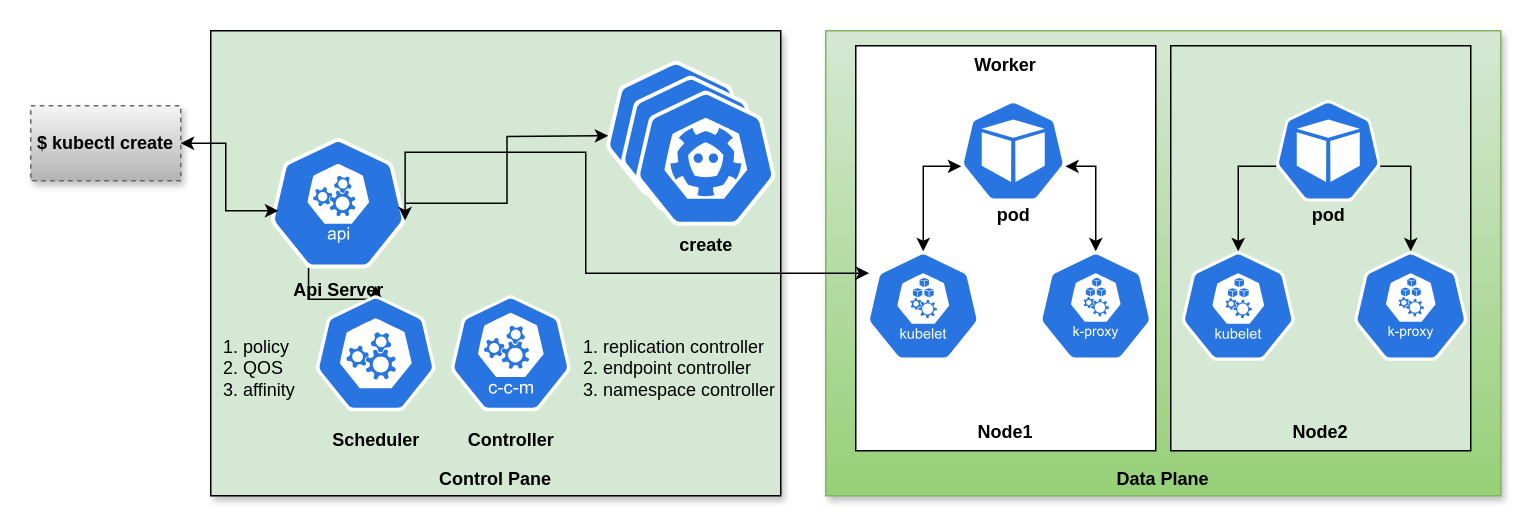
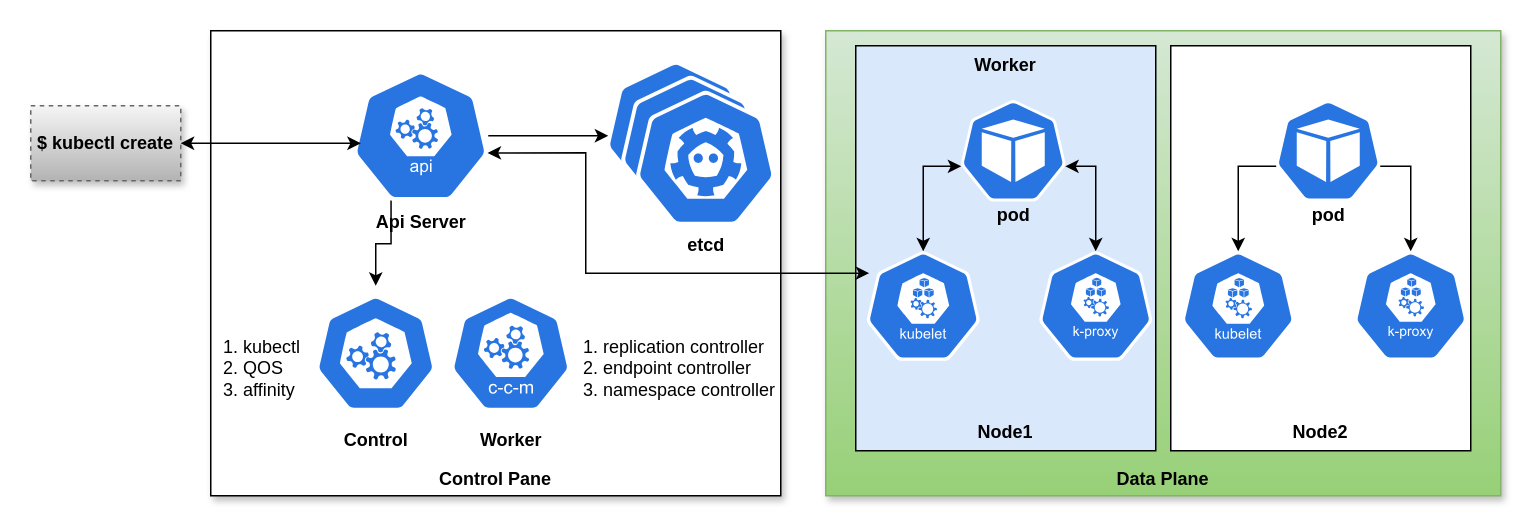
  <mxCell id="0" />
  <mxCell id="1" parent="0" />
  <mxCell id="2" value="&lt;b&gt;$ kubectl create&lt;/b&gt;" style="rounded=0;whiteSpace=wrap;html=1;shadow=1;gradientColor=#b3b3b3;fillColor=#f5f5f5;strokeColor=#666666;dashed=1;" parent="1" vertex="1"><mxGeometry x="20" y="70" width="100" height="50" as="geometry" /></mxCell>
- <mxCell id="3" value="&lt;b&gt;&lt;br&gt;&lt;br&gt;&lt;br&gt;&lt;br&gt;&lt;br&gt;&lt;br&gt;&lt;br&gt;&lt;br&gt;&lt;br&gt;&lt;br&gt;&lt;br&gt;&lt;br&gt;&lt;br&gt;&lt;br&gt;&lt;br&gt;&lt;br&gt;&lt;br&gt;&lt;br&gt;&lt;br&gt;&lt;br&gt;Control Pane&lt;/b&gt;" style="rounded=0;whiteSpace=wrap;html=1;shadow=1;fillColor=#d5e8d4;" parent="1" vertex="1"><mxGeometry x="140" y="20" width="380" height="310" as="geometry" /></mxCell>
+ <mxCell id="3" value="&lt;b&gt;&lt;br&gt;&lt;br&gt;&lt;br&gt;&lt;br&gt;&lt;br&gt;&lt;br&gt;&lt;br&gt;&lt;br&gt;&lt;br&gt;&lt;br&gt;&lt;br&gt;&lt;br&gt;&lt;br&gt;&lt;br&gt;&lt;br&gt;&lt;br&gt;&lt;br&gt;&lt;br&gt;&lt;br&gt;&lt;br&gt;Control Pane&lt;/b&gt;" style="rounded=0;whiteSpace=wrap;html=1;shadow=1;" parent="1" vertex="1"><mxGeometry x="140" y="20" width="380" height="310" as="geometry" /></mxCell>
  <mxCell id="4" value="&lt;br&gt;&lt;br&gt;&lt;br&gt;&lt;br&gt;&lt;br&gt;&lt;br&gt;&lt;br&gt;&lt;br&gt;&lt;br&gt;&lt;br&gt;&lt;br&gt;&lt;br&gt;&lt;br&gt;&lt;br&gt;&lt;br&gt;&lt;br&gt;&lt;br&gt;&lt;br&gt;&lt;br&gt;&lt;br&gt;&lt;b&gt;Data Plane&lt;/b&gt;" style="rounded=0;whiteSpace=wrap;html=1;shadow=1;gradientColor=#97d077;fillColor=#d5e8d4;strokeColor=#82b366;" parent="1" vertex="1"><mxGeometry x="550" y="20" width="450" height="310" as="geometry" /></mxCell>
- <mxCell id="5" value="&lt;br&gt;&lt;br&gt;&lt;br&gt;&lt;br&gt;&lt;br&gt;&lt;br&gt;&lt;br&gt;&lt;br&gt;&lt;b&gt;Controller&lt;/b&gt;" style="html=1;dashed=0;whitespace=wrap;fillColor=#2875E2;strokeColor=#ffffff;points=[[0.005,0.63,0],[0.1,0.2,0],[0.9,0.2,0],[0.5,0,0],[0.995,0.63,0],[0.72,0.99,0],[0.5,1,0],[0.28,0.99,0]];shape=mxgraph.kubernetes.icon;prIcon=c_c_m" parent="1" vertex="1"><mxGeometry x="300" y="190" width="80" height="90" as="geometry" /></mxCell>
+ <mxCell id="5" value="&lt;br&gt;&lt;br&gt;&lt;br&gt;&lt;br&gt;&lt;br&gt;&lt;br&gt;&lt;br&gt;&lt;br&gt;&lt;b&gt;Worker&lt;/b&gt;" style="html=1;dashed=0;whitespace=wrap;fillColor=#2875E2;strokeColor=#ffffff;points=[[0.005,0.63,0],[0.1,0.2,0],[0.9,0.2,0],[0.5,0,0],[0.995,0.63,0],[0.72,0.99,0],[0.5,1,0],[0.28,0.99,0]];shape=mxgraph.kubernetes.icon;prIcon=c_c_m" parent="1" vertex="1"><mxGeometry x="300" y="190" width="80" height="90" as="geometry" /></mxCell>
  <mxCell id="6" value="" style="edgeStyle=orthogonalEdgeStyle;rounded=0;orthogonalLoop=1;jettySize=auto;html=1;" parent="1" source="8" edge="1"><mxGeometry relative="1" as="geometry"><mxPoint x="405" y="90" as="targetPoint" /></mxGeometry></mxCell>
  <mxCell id="7" style="edgeStyle=orthogonalEdgeStyle;rounded=0;orthogonalLoop=1;jettySize=auto;html=1;exitX=0.28;exitY=0.99;exitDx=0;exitDy=0;exitPerimeter=0;entryX=0.5;entryY=0;entryDx=0;entryDy=0;entryPerimeter=0;" parent="1" source="8" target="10" edge="1"><mxGeometry relative="1" as="geometry" /></mxCell>
- <mxCell id="8" value="&lt;br&gt;&lt;br&gt;&lt;br&gt;&lt;br&gt;&lt;br&gt;&lt;br&gt;&lt;br&gt;&lt;br&gt;&lt;b&gt;Api Server&lt;/b&gt;" style="html=1;dashed=0;whitespace=wrap;fillColor=#2875E2;strokeColor=#ffffff;points=[[0.005,0.63,0],[0.1,0.2,0],[0.9,0.2,0],[0.5,0,0],[0.995,0.63,0],[0.72,0.99,0],[0.5,1,0],[0.28,0.99,0]];shape=mxgraph.kubernetes.icon;prIcon=api" parent="1" vertex="1"><mxGeometry x="180" y="91" width="90" height="88" as="geometry" /></mxCell>
+ <mxCell id="8" value="&lt;br&gt;&lt;br&gt;&lt;br&gt;&lt;br&gt;&lt;br&gt;&lt;br&gt;&lt;br&gt;&lt;br&gt;&lt;b&gt;Api Server&lt;/b&gt;" style="html=1;dashed=0;whitespace=wrap;fillColor=#2875E2;strokeColor=#ffffff;points=[[0.005,0.63,0],[0.1,0.2,0],[0.9,0.2,0],[0.5,0,0],[0.995,0.63,0],[0.72,0.99,0],[0.5,1,0],[0.28,0.99,0]];shape=mxgraph.kubernetes.icon;prIcon=api" parent="1" vertex="1"><mxGeometry x="235" y="46" width="90" height="88" as="geometry" /></mxCell>
  <mxCell id="9" value="" style="html=1;dashed=0;whitespace=wrap;fillColor=#2875E2;strokeColor=#ffffff;points=[[0.005,0.63,0],[0.1,0.2,0],[0.9,0.2,0],[0.5,0,0],[0.995,0.63,0],[0.72,0.99,0],[0.5,1,0],[0.28,0.99,0]];shape=mxgraph.kubernetes.icon;prIcon=etcd" parent="1" vertex="1"><mxGeometry x="400" y="40" width="100" height="90" as="geometry" /></mxCell>
- <mxCell id="10" value="&lt;br&gt;&lt;br&gt;&lt;br&gt;&lt;br&gt;&lt;br&gt;&lt;br&gt;&lt;br&gt;&lt;br&gt;&lt;b&gt;Scheduler&lt;/b&gt;" style="html=1;dashed=0;whitespace=wrap;fillColor=#2875E2;strokeColor=#ffffff;points=[[0.005,0.63,0],[0.1,0.2,0],[0.9,0.2,0],[0.5,0,0],[0.995,0.63,0],[0.72,0.99,0],[0.5,1,0],[0.28,0.99,0]];shape=mxgraph.kubernetes.icon;prIcon=master" parent="1" vertex="1"><mxGeometry x="210" y="190" width="80" height="90" as="geometry" /></mxCell>
+ <mxCell id="10" value="&lt;br&gt;&lt;br&gt;&lt;br&gt;&lt;br&gt;&lt;br&gt;&lt;br&gt;&lt;br&gt;&lt;br&gt;&lt;b&gt;Control&lt;/b&gt;" style="html=1;dashed=0;whitespace=wrap;fillColor=#2875E2;strokeColor=#ffffff;points=[[0.005,0.63,0],[0.1,0.2,0],[0.9,0.2,0],[0.5,0,0],[0.995,0.63,0],[0.72,0.99,0],[0.5,1,0],[0.28,0.99,0]];shape=mxgraph.kubernetes.icon;prIcon=master" parent="1" vertex="1"><mxGeometry x="210" y="190" width="80" height="90" as="geometry" /></mxCell>
  <mxCell id="11" value="" style="group" parent="1" vertex="1" connectable="0"><mxGeometry x="570" y="30" width="210" height="270" as="geometry" /></mxCell>
- <mxCell id="12" value="&lt;b&gt;Worker&lt;/b&gt;&lt;br&gt;&lt;br&gt;&lt;br&gt;&lt;br&gt;&lt;br&gt;&lt;br&gt;&lt;br&gt;&lt;br&gt;&lt;br&gt;&lt;br&gt;&lt;br&gt;&lt;br&gt;&lt;br&gt;&lt;br&gt;&lt;br&gt;&lt;br&gt;&lt;br&gt;&lt;b&gt;Node1&lt;/b&gt;" style="rounded=0;whiteSpace=wrap;html=1;" parent="11" vertex="1"><mxGeometry width="200" height="270" as="geometry" /></mxCell>
+ <mxCell id="12" value="&lt;b&gt;Worker&lt;/b&gt;&lt;br&gt;&lt;br&gt;&lt;br&gt;&lt;br&gt;&lt;br&gt;&lt;br&gt;&lt;br&gt;&lt;br&gt;&lt;br&gt;&lt;br&gt;&lt;br&gt;&lt;br&gt;&lt;br&gt;&lt;br&gt;&lt;br&gt;&lt;br&gt;&lt;br&gt;&lt;b&gt;Node1&lt;/b&gt;" style="rounded=0;whiteSpace=wrap;html=1;fillColor=#dae8fc;" parent="11" vertex="1"><mxGeometry width="200" height="270" as="geometry" /></mxCell>
  <mxCell id="13" value="" style="html=1;dashed=0;whitespace=wrap;fillColor=#2875E2;strokeColor=#ffffff;points=[[0.005,0.63,0],[0.1,0.2,0],[0.9,0.2,0],[0.5,0,0],[0.995,0.63,0],[0.72,0.99,0],[0.5,1,0],[0.28,0.99,0]];shape=mxgraph.kubernetes.icon;prIcon=kubelet" parent="11" vertex="1"><mxGeometry y="137" width="90" height="73" as="geometry" /></mxCell>
  <mxCell id="14" value="" style="html=1;dashed=0;whitespace=wrap;fillColor=#2875E2;strokeColor=#ffffff;points=[[0.005,0.63,0],[0.1,0.2,0],[0.9,0.2,0],[0.5,0,0],[0.995,0.63,0],[0.72,0.99,0],[0.5,1,0],[0.28,0.99,0]];shape=mxgraph.kubernetes.icon;prIcon=k_proxy" parent="11" vertex="1"><mxGeometry x="110" y="137" width="100" height="73" as="geometry" /></mxCell>
  <mxCell id="15" style="edgeStyle=orthogonalEdgeStyle;rounded=0;orthogonalLoop=1;jettySize=auto;html=1;exitX=0.005;exitY=0.63;exitDx=0;exitDy=0;exitPerimeter=0;entryX=0.5;entryY=0;entryDx=0;entryDy=0;entryPerimeter=0;startArrow=classic;startFill=1;" parent="11" source="17" target="13" edge="1"><mxGeometry relative="1" as="geometry" /></mxCell>
  <mxCell id="16" style="edgeStyle=orthogonalEdgeStyle;rounded=0;orthogonalLoop=1;jettySize=auto;html=1;exitX=0.995;exitY=0.63;exitDx=0;exitDy=0;exitPerimeter=0;entryX=0.5;entryY=0;entryDx=0;entryDy=0;entryPerimeter=0;startArrow=classic;startFill=1;" parent="11" source="17" target="14" edge="1"><mxGeometry relative="1" as="geometry" /></mxCell>
  <mxCell id="17" value="&lt;br&gt;&lt;br&gt;&lt;br&gt;&lt;br&gt;&lt;br&gt;&lt;br&gt;&lt;b&gt;pod&lt;/b&gt;" style="html=1;dashed=0;whitespace=wrap;fillColor=#2875E2;strokeColor=#ffffff;points=[[0.005,0.63,0],[0.1,0.2,0],[0.9,0.2,0],[0.5,0,0],[0.995,0.63,0],[0.72,0.99,0],[0.5,1,0],[0.28,0.99,0]];shape=mxgraph.kubernetes.icon;prIcon=pod" parent="11" vertex="1"><mxGeometry x="70" y="30" width="70" height="80" as="geometry" /></mxCell>
  <mxCell id="18" value="" style="group" parent="1" vertex="1" connectable="0"><mxGeometry x="780" y="30" width="210" height="270" as="geometry" /></mxCell>
- <mxCell id="19" value="&lt;br&gt;&lt;br&gt;&lt;br&gt;&lt;br&gt;&lt;br&gt;&lt;br&gt;&lt;br&gt;&lt;br&gt;&lt;br&gt;&lt;br&gt;&lt;br&gt;&lt;br&gt;&lt;br&gt;&lt;br&gt;&lt;br&gt;&lt;br&gt;&lt;br&gt;&lt;b&gt;Node2&lt;/b&gt;" style="rounded=0;whiteSpace=wrap;html=1;fillColor=#d5e8d4;" parent="18" vertex="1"><mxGeometry width="200" height="270" as="geometry" /></mxCell>
+ <mxCell id="19" value="&lt;br&gt;&lt;br&gt;&lt;br&gt;&lt;br&gt;&lt;br&gt;&lt;br&gt;&lt;br&gt;&lt;br&gt;&lt;br&gt;&lt;br&gt;&lt;br&gt;&lt;br&gt;&lt;br&gt;&lt;br&gt;&lt;br&gt;&lt;br&gt;&lt;br&gt;&lt;b&gt;Node2&lt;/b&gt;" style="rounded=0;whiteSpace=wrap;html=1;" parent="18" vertex="1"><mxGeometry width="200" height="270" as="geometry" /></mxCell>
  <mxCell id="20" value="" style="html=1;dashed=0;whitespace=wrap;fillColor=#2875E2;strokeColor=#ffffff;points=[[0.005,0.63,0],[0.1,0.2,0],[0.9,0.2,0],[0.5,0,0],[0.995,0.63,0],[0.72,0.99,0],[0.5,1,0],[0.28,0.99,0]];shape=mxgraph.kubernetes.icon;prIcon=kubelet" parent="18" vertex="1"><mxGeometry y="137" width="90" height="73" as="geometry" /></mxCell>
  <mxCell id="21" value="" style="html=1;dashed=0;whitespace=wrap;fillColor=#2875E2;strokeColor=#ffffff;points=[[0.005,0.63,0],[0.1,0.2,0],[0.9,0.2,0],[0.5,0,0],[0.995,0.63,0],[0.72,0.99,0],[0.5,1,0],[0.28,0.99,0]];shape=mxgraph.kubernetes.icon;prIcon=k_proxy" parent="18" vertex="1"><mxGeometry x="110" y="137" width="100" height="73" as="geometry" /></mxCell>
  <mxCell id="22" style="edgeStyle=orthogonalEdgeStyle;rounded=0;orthogonalLoop=1;jettySize=auto;html=1;exitX=0.005;exitY=0.63;exitDx=0;exitDy=0;exitPerimeter=0;entryX=0.5;entryY=0;entryDx=0;entryDy=0;entryPerimeter=0;" parent="18" source="24" target="20" edge="1"><mxGeometry relative="1" as="geometry" /></mxCell>
  <mxCell id="23" style="edgeStyle=orthogonalEdgeStyle;rounded=0;orthogonalLoop=1;jettySize=auto;html=1;exitX=0.995;exitY=0.63;exitDx=0;exitDy=0;exitPerimeter=0;entryX=0.5;entryY=0;entryDx=0;entryDy=0;entryPerimeter=0;" parent="18" source="24" target="21" edge="1"><mxGeometry relative="1" as="geometry" /></mxCell>
  <mxCell id="24" value="&lt;br&gt;&lt;br&gt;&lt;br&gt;&lt;br&gt;&lt;br&gt;&lt;br&gt;&lt;b&gt;pod&lt;/b&gt;" style="html=1;dashed=0;whitespace=wrap;fillColor=#2875E2;strokeColor=#ffffff;points=[[0.005,0.63,0],[0.1,0.2,0],[0.9,0.2,0],[0.5,0,0],[0.995,0.63,0],[0.72,0.99,0],[0.5,1,0],[0.28,0.99,0]];shape=mxgraph.kubernetes.icon;prIcon=pod" parent="18" vertex="1"><mxGeometry x="70" y="30" width="70" height="80" as="geometry" /></mxCell>
  <mxCell id="25" value="" style="html=1;dashed=0;whitespace=wrap;fillColor=#2875E2;strokeColor=#ffffff;points=[[0.005,0.63,0],[0.1,0.2,0],[0.9,0.2,0],[0.5,0,0],[0.995,0.63,0],[0.72,0.99,0],[0.5,1,0],[0.28,0.99,0]];shape=mxgraph.kubernetes.icon;prIcon=etcd" vertex="1" parent="1"><mxGeometry x="410" y="50" width="100" height="90" as="geometry" /></mxCell>
- <mxCell id="26" value="&lt;b&gt;&lt;br&gt;&lt;br&gt;&lt;br&gt;&lt;br&gt;&lt;br&gt;&lt;br&gt;&lt;br&gt;&lt;br&gt;create&lt;/b&gt;" style="html=1;dashed=0;whitespace=wrap;fillColor=#2875E2;strokeColor=#ffffff;points=[[0.005,0.63,0],[0.1,0.2,0],[0.9,0.2,0],[0.5,0,0],[0.995,0.63,0],[0.72,0.99,0],[0.5,1,0],[0.28,0.99,0]];shape=mxgraph.kubernetes.icon;prIcon=etcd" vertex="1" parent="1"><mxGeometry x="420" y="60" width="100" height="90" as="geometry" /></mxCell>
+ <mxCell id="26" value="&lt;b&gt;&lt;br&gt;&lt;br&gt;&lt;br&gt;&lt;br&gt;&lt;br&gt;&lt;br&gt;&lt;br&gt;&lt;br&gt;etcd&lt;/b&gt;" style="html=1;dashed=0;whitespace=wrap;fillColor=#2875E2;strokeColor=#ffffff;points=[[0.005,0.63,0],[0.1,0.2,0],[0.9,0.2,0],[0.5,0,0],[0.995,0.63,0],[0.72,0.99,0],[0.5,1,0],[0.28,0.99,0]];shape=mxgraph.kubernetes.icon;prIcon=etcd" vertex="1" parent="1"><mxGeometry x="420" y="60" width="100" height="90" as="geometry" /></mxCell>
  <mxCell id="27" value="&lt;ol&gt;&lt;li&gt;replication controller&lt;/li&gt;&lt;li&gt;endpoint controller&lt;/li&gt;&lt;li&gt;namespace controller&lt;/li&gt;&lt;/ol&gt;" style="text;html=1;strokeColor=none;fillColor=none;align=left;verticalAlign=middle;whiteSpace=wrap;rounded=0;" vertex="1" parent="1"><mxGeometry x="360" y="210" width="160" height="70" as="geometry" /></mxCell>
  <mxCell id="28" style="edgeStyle=orthogonalEdgeStyle;rounded=0;orthogonalLoop=1;jettySize=auto;html=1;entryX=0.056;entryY=0.557;entryDx=0;entryDy=0;entryPerimeter=0;startArrow=classic;startFill=1;" edge="1" parent="1" source="2" target="8"><mxGeometry relative="1" as="geometry" /></mxCell>
- <mxCell id="29" value="&lt;ol&gt;&lt;li&gt;policy&lt;/li&gt;&lt;li&gt;QOS&lt;/li&gt;&lt;li&gt;affinity&lt;/li&gt;&lt;/ol&gt;" style="text;html=1;strokeColor=none;fillColor=none;align=left;verticalAlign=middle;whiteSpace=wrap;rounded=0;" vertex="1" parent="1"><mxGeometry x="120" y="220" width="90" height="50" as="geometry" /></mxCell>
+ <mxCell id="29" value="&lt;ol&gt;&lt;li&gt;kubectl&lt;/li&gt;&lt;li&gt;QOS&lt;/li&gt;&lt;li&gt;affinity&lt;/li&gt;&lt;/ol&gt;" style="text;html=1;strokeColor=none;fillColor=none;align=left;verticalAlign=middle;whiteSpace=wrap;rounded=0;" vertex="1" parent="1"><mxGeometry x="120" y="220" width="90" height="50" as="geometry" /></mxCell>
  <mxCell id="30" style="edgeStyle=orthogonalEdgeStyle;rounded=0;orthogonalLoop=1;jettySize=auto;html=1;exitX=0.1;exitY=0.2;exitDx=0;exitDy=0;exitPerimeter=0;entryX=0.995;entryY=0.63;entryDx=0;entryDy=0;entryPerimeter=0;startArrow=classic;startFill=1;" edge="1" parent="1" source="13" target="8"><mxGeometry relative="1" as="geometry"><Array as="points"><mxPoint x="390" y="182" /><mxPoint x="390" y="101" /></Array></mxGeometry></mxCell>
